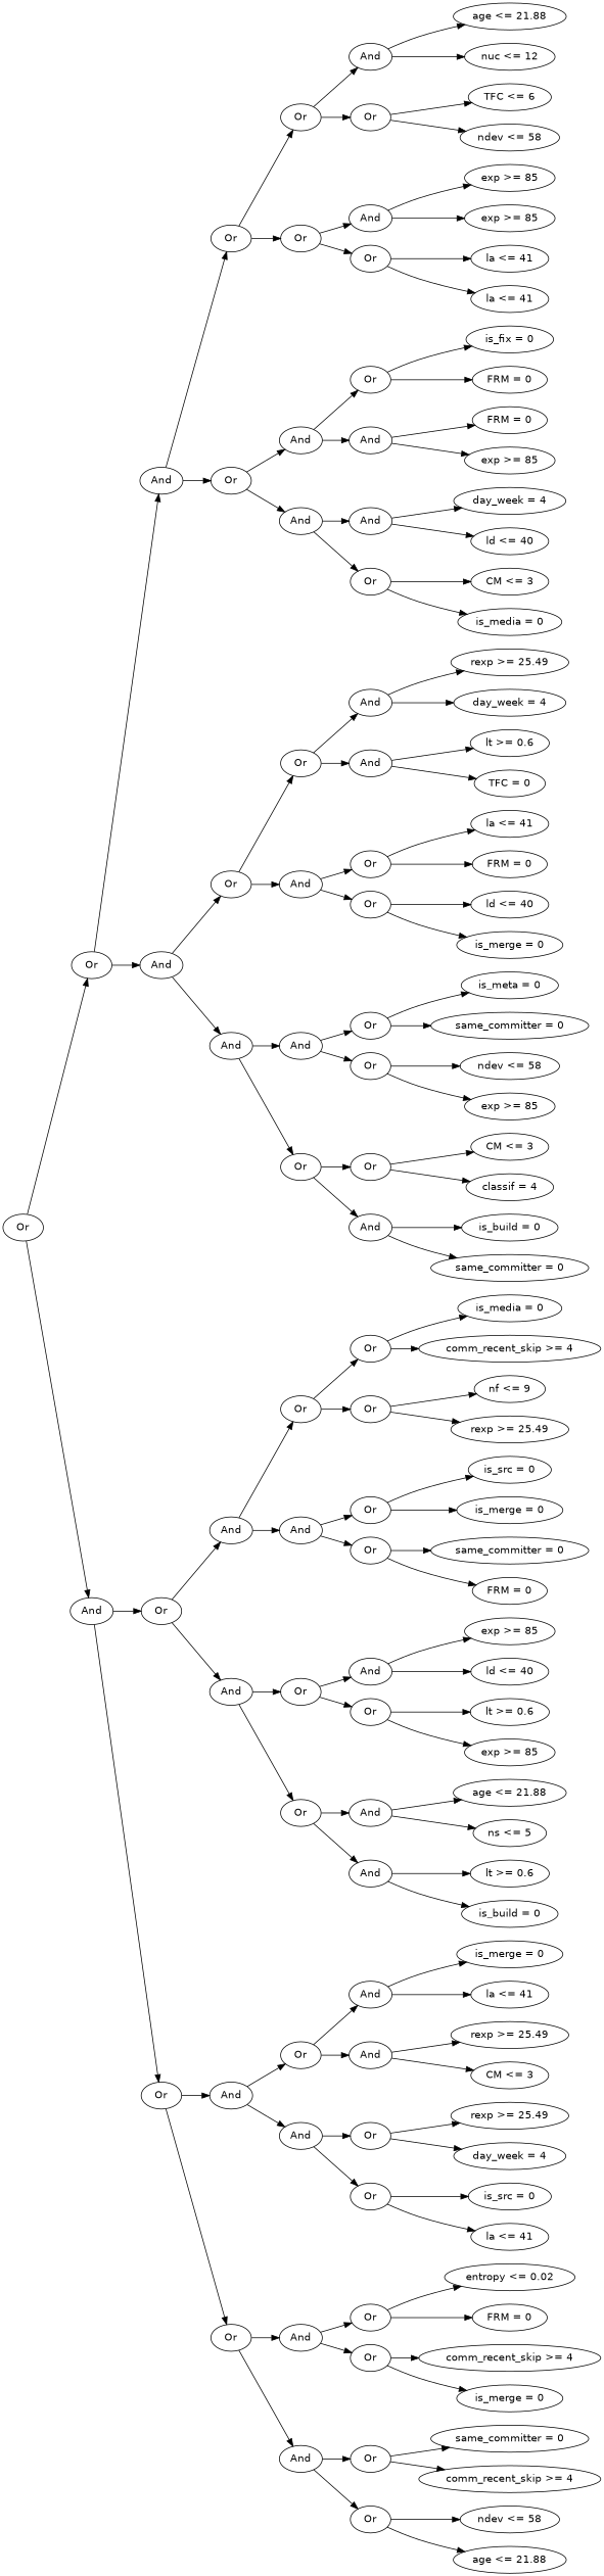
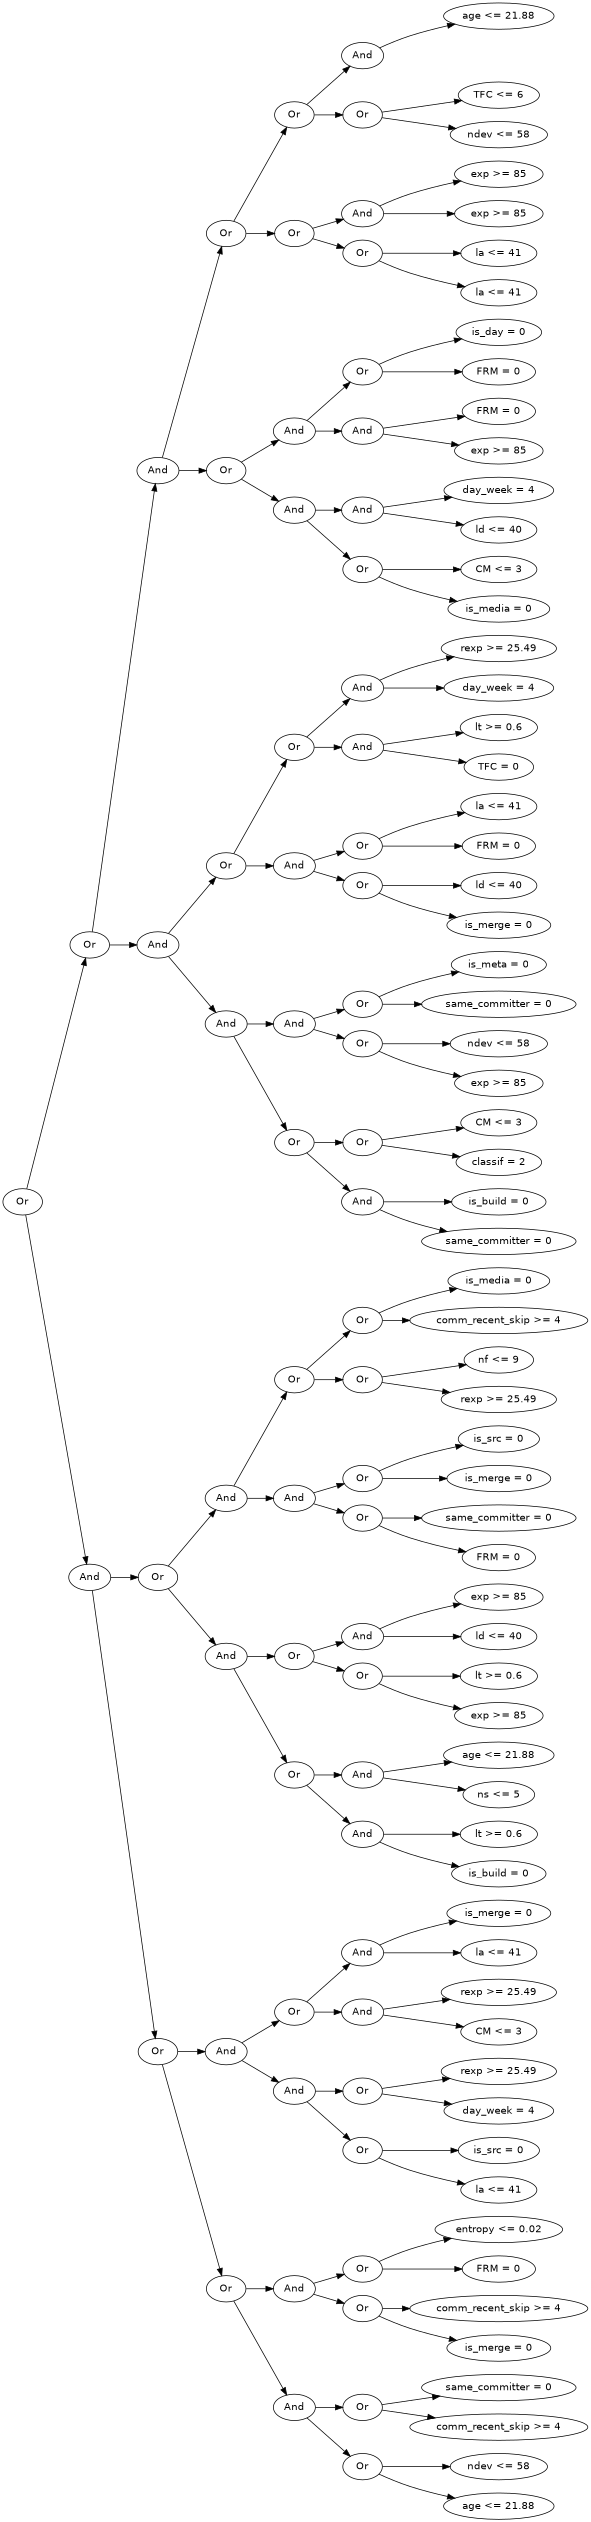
  digraph {
    fontname="DejaVu Sans"
    rankdir=LR
    node [fontname="DejaVu Sans"]
    edge [fontname="DejaVu Sans"]
    n1 [height=0.5 label=Or width=0.75]
    n2 [height=0.5 label=Or width=0.75]
    n3 [height=0.5 label=And width=0.75]
    n4 [height=0.5 label=And width=0.75]
    n5 [height=0.5 label=And width=0.75]
    n6 [height=0.5 label=Or width=0.75]
    n7 [height=0.5 label=Or width=0.75]
    n8 [height=0.5 label=Or width=0.75]
    n9 [height=0.5 label=Or width=0.75]
    n10 [height=0.5 label=Or width=0.75]
    n11 [height=0.5 label=And width=0.75]
    n12 [height=0.5 label=And width=0.75]
    n13 [height=0.5 label=And width=0.75]
    n14 [height=0.5 label=And width=0.75]
    n15 [height=0.5 label=Or width=0.75]
    n16 [height=0.5 label=Or width=0.75]
    n17 [height=0.5 label=Or width=0.75]
    n18 [height=0.5 label=And width=0.75]
    n19 [height=0.5 label=And width=0.75]
    n20 [height=0.5 label=Or width=0.75]
    n21 [height=0.5 label=And width=0.75]
    n22 [height=0.5 label=And width=0.75]
    n23 [height=0.5 label=Or width=0.75]
    n24 [height=0.5 label=And width=0.75]
    n25 [height=0.5 label=Or width=0.75]
    n26 [height=0.5 label=And width=0.75]
    n27 [height=0.5 label=Or width=0.75]
    n28 [height=0.5 label=Or width=0.75]
    n29 [height=0.5 label=And width=0.75]
    n30 [height=0.5 label=And width=0.75]
    n31 [height=0.5 label=Or width=0.75]
    n32 [height=0.5 label="age <= 21.88" width=1.6249]
-   n33 [height=0.5 label="nuc <= 12" width=1.336]
    n34 [height=0.5 label="TFC <= 6" width=1.336]
    n35 [height=0.5 label="ndev <= 58" width=1.4624]
    n36 [height=0.5 label="exp >= 85" width=1.336]
    n37 [height=0.5 label="exp >= 85" width=1.336]
    n38 [height=0.5 label="la <= 41" width=1.1374]
    n39 [height=0.5 label="la <= 41" width=1.1374]
-   n40 [height=0.5 label="is_fix = 0" width=1.2638]
+   n40 [height=0.5 label="is_day = 0" width=1.2638]
    n41 [height=0.5 label="FRM = 0" width=1.2457]
    n42 [height=0.5 label="FRM = 0" width=1.2457]
    n43 [height=0.5 label="exp >= 85" width=1.336]
    n44 [height=0.5 label="day_week = 4" width=1.7151]
    n45 [height=0.5 label="ld <= 40" width=1.1735]
    n46 [height=0.5 label="CM <= 3" width=1.2457]
    n47 [height=0.5 label="is_media = 0" width=1.6068]
    n48 [height=0.5 label=And width=0.75]
    n49 [height=0.5 label=And width=0.75]
    n50 [height=0.5 label=Or width=0.75]
    n51 [height=0.5 label=Or width=0.75]
    n52 [height=0.5 label=Or width=0.75]
    n53 [height=0.5 label=Or width=0.75]
    n54 [height=0.5 label=Or width=0.75]
    n55 [height=0.5 label=And width=0.75]
    n56 [height=0.5 label="rexp >= 25.49" width=1.7332]
    n57 [height=0.5 label="day_week = 4" width=1.7151]
    n58 [height=0.5 label="lt >= 0.6" width=1.1735]
    n59 [height=0.5 label="TFC = 0" width=1.1916]
    n60 [height=0.5 label="la <= 41" width=1.1374]
    n61 [height=0.5 label="FRM = 0" width=1.2457]
    n62 [height=0.5 label="ld <= 40" width=1.1735]
    n63 [height=0.5 label="is_merge = 0" width=1.6068]
    n64 [height=0.5 label="is_meta = 0" width=1.4804]
    n65 [height=0.5 label="same_committer = 0" width=2.3651]
    n66 [height=0.5 label="ndev <= 58" width=1.4624]
    n67 [height=0.5 label="exp >= 85" width=1.336]
    n68 [height=0.5 label="CM <= 3" width=1.2457]
-   n69 [height=0.5 label="classif = 4" width=1.336]
+   n69 [height=0.5 label="classif = 2" width=1.336]
    n70 [height=0.5 label="is_build = 0" width=1.4985]
    n71 [height=0.5 label="same_committer = 0" width=2.3651]
    n72 [height=0.5 label=Or width=0.75]
    n73 [height=0.5 label=And width=0.75]
    n74 [height=0.5 label=Or width=0.75]
    n75 [height=0.5 label=Or width=0.75]
    n76 [height=0.5 label=Or width=0.75]
    n77 [height=0.5 label=And width=0.75]
    n78 [height=0.5 label=And width=0.75]
    n79 [height=0.5 label=And width=0.75]
    n80 [height=0.5 label=Or width=0.75]
    n81 [height=0.5 label=Or width=0.75]
    n82 [height=0.5 label=Or width=0.75]
    n83 [height=0.5 label=Or width=0.75]
    n84 [height=0.5 label=And width=0.75]
    n85 [height=0.5 label=Or width=0.75]
    n86 [height=0.5 label=And width=0.75]
    n87 [height=0.5 label=And width=0.75]
    n88 [height=0.5 label="is_media = 0" width=1.6068]
    n89 [height=0.5 label="comm_recent_skip >= 4" width=2.7984]
    n90 [height=0.5 label="nf <= 9" width=1.0652]
    n91 [height=0.5 label="rexp >= 25.49" width=1.7332]
    n92 [height=0.5 label="is_src = 0" width=1.3179]
    n93 [height=0.5 label="is_merge = 0" width=1.6068]
    n94 [height=0.5 label="same_committer = 0" width=2.3651]
    n95 [height=0.5 label="FRM = 0" width=1.2457]
    n96 [height=0.5 label="exp >= 85" width=1.336]
    n97 [height=0.5 label="ld <= 40" width=1.1735]
    n98 [height=0.5 label="lt >= 0.6" width=1.1735]
    n99 [height=0.5 label="exp >= 85" width=1.336]
    n100 [height=0.5 label="age <= 21.88" width=1.6249]
    n101 [height=0.5 label="ns <= 5" width=1.0832]
    n102 [height=0.5 label="lt >= 0.6" width=1.1735]
    n103 [height=0.5 label="is_build = 0" width=1.4985]
    n104 [height=0.5 label=And width=0.75]
    n105 [height=0.5 label=And width=0.75]
    n106 [height=0.5 label=Or width=0.75]
    n107 [height=0.5 label=Or width=0.75]
    n108 [height=0.5 label=Or width=0.75]
    n109 [height=0.5 label=Or width=0.75]
    n110 [height=0.5 label=Or width=0.75]
    n111 [height=0.5 label=Or width=0.75]
    n112 [height=0.5 label="is_merge = 0" width=1.6068]
    n113 [height=0.5 label="la <= 41" width=1.1374]
    n114 [height=0.5 label="rexp >= 25.49" width=1.7332]
    n115 [height=0.5 label="CM <= 3" width=1.2457]
    n116 [height=0.5 label="rexp >= 25.49" width=1.7332]
    n117 [height=0.5 label="day_week = 4" width=1.7151]
    n118 [height=0.5 label="is_src = 0" width=1.3179]
    n119 [height=0.5 label="la <= 41" width=1.1374]
    n120 [height=0.5 label="entropy <= 0.02" width=1.9318]
    n121 [height=0.5 label="FRM = 0" width=1.2457]
    n122 [height=0.5 label="comm_recent_skip >= 4" width=2.7984]
    n123 [height=0.5 label="is_merge = 0" width=1.6068]
    n124 [height=0.5 label="same_committer = 0" width=2.3651]
    n125 [height=0.5 label="comm_recent_skip >= 4" width=2.7984]
    n126 [height=0.5 label="ndev <= 58" width=1.4624]
    n127 [height=0.5 label="age <= 21.88" width=1.6249]
    n1 -> n2
    n1 -> n3
    n2 -> n4
    n2 -> n5
    n3 -> n6
    n3 -> n7
    n4 -> n8
    n4 -> n9
    n5 -> n10
    n5 -> n11
    n6 -> n12
    n6 -> n13
    n7 -> n14
    n7 -> n15
    n8 -> n16
    n8 -> n17
    n9 -> n18
    n9 -> n19
    n10 -> n20
    n10 -> n21
    n11 -> n22
    n11 -> n23
    n12 -> n72
    n12 -> n73
    n13 -> n74
    n13 -> n75
    n14 -> n76
    n14 -> n77
    n15 -> n78
    n15 -> n79
    n16 -> n24
    n16 -> n25
    n17 -> n26
    n17 -> n27
    n18 -> n28
    n18 -> n29
    n19 -> n30
    n19 -> n31
    n20 -> n48
    n20 -> n49
    n21 -> n50
    n21 -> n51
    n22 -> n52
    n22 -> n53
    n23 -> n54
    n23 -> n55
    n24 -> n32
-   n24 -> n33
    n25 -> n34
    n25 -> n35
    n26 -> n36
    n26 -> n37
    n27 -> n38
    n27 -> n39
    n28 -> n40
    n28 -> n41
    n29 -> n42
    n29 -> n43
    n30 -> n44
    n30 -> n45
    n31 -> n46
    n31 -> n47
    n48 -> n56
    n48 -> n57
    n49 -> n58
    n49 -> n59
    n50 -> n60
    n50 -> n61
    n51 -> n62
    n51 -> n63
    n52 -> n64
    n52 -> n65
    n53 -> n66
    n53 -> n67
    n54 -> n68
    n54 -> n69
    n55 -> n70
    n55 -> n71
    n72 -> n80
    n72 -> n81
    n73 -> n82
    n73 -> n83
    n74 -> n84
    n74 -> n85
    n75 -> n86
    n75 -> n87
    n76 -> n104
    n76 -> n105
    n77 -> n106
    n77 -> n107
    n78 -> n108
    n78 -> n109
    n79 -> n110
    n79 -> n111
    n80 -> n88
    n80 -> n89
    n81 -> n90
    n81 -> n91
    n82 -> n92
    n82 -> n93
    n83 -> n94
    n83 -> n95
    n84 -> n96
    n84 -> n97
    n85 -> n98
    n85 -> n99
    n86 -> n100
    n86 -> n101
    n87 -> n102
    n87 -> n103
    n104 -> n112
    n104 -> n113
    n105 -> n114
    n105 -> n115
    n106 -> n116
    n106 -> n117
    n107 -> n118
    n107 -> n119
    n108 -> n120
    n108 -> n121
    n109 -> n122
    n109 -> n123
    n110 -> n124
    n110 -> n125
    n111 -> n126
    n111 -> n127
  }
